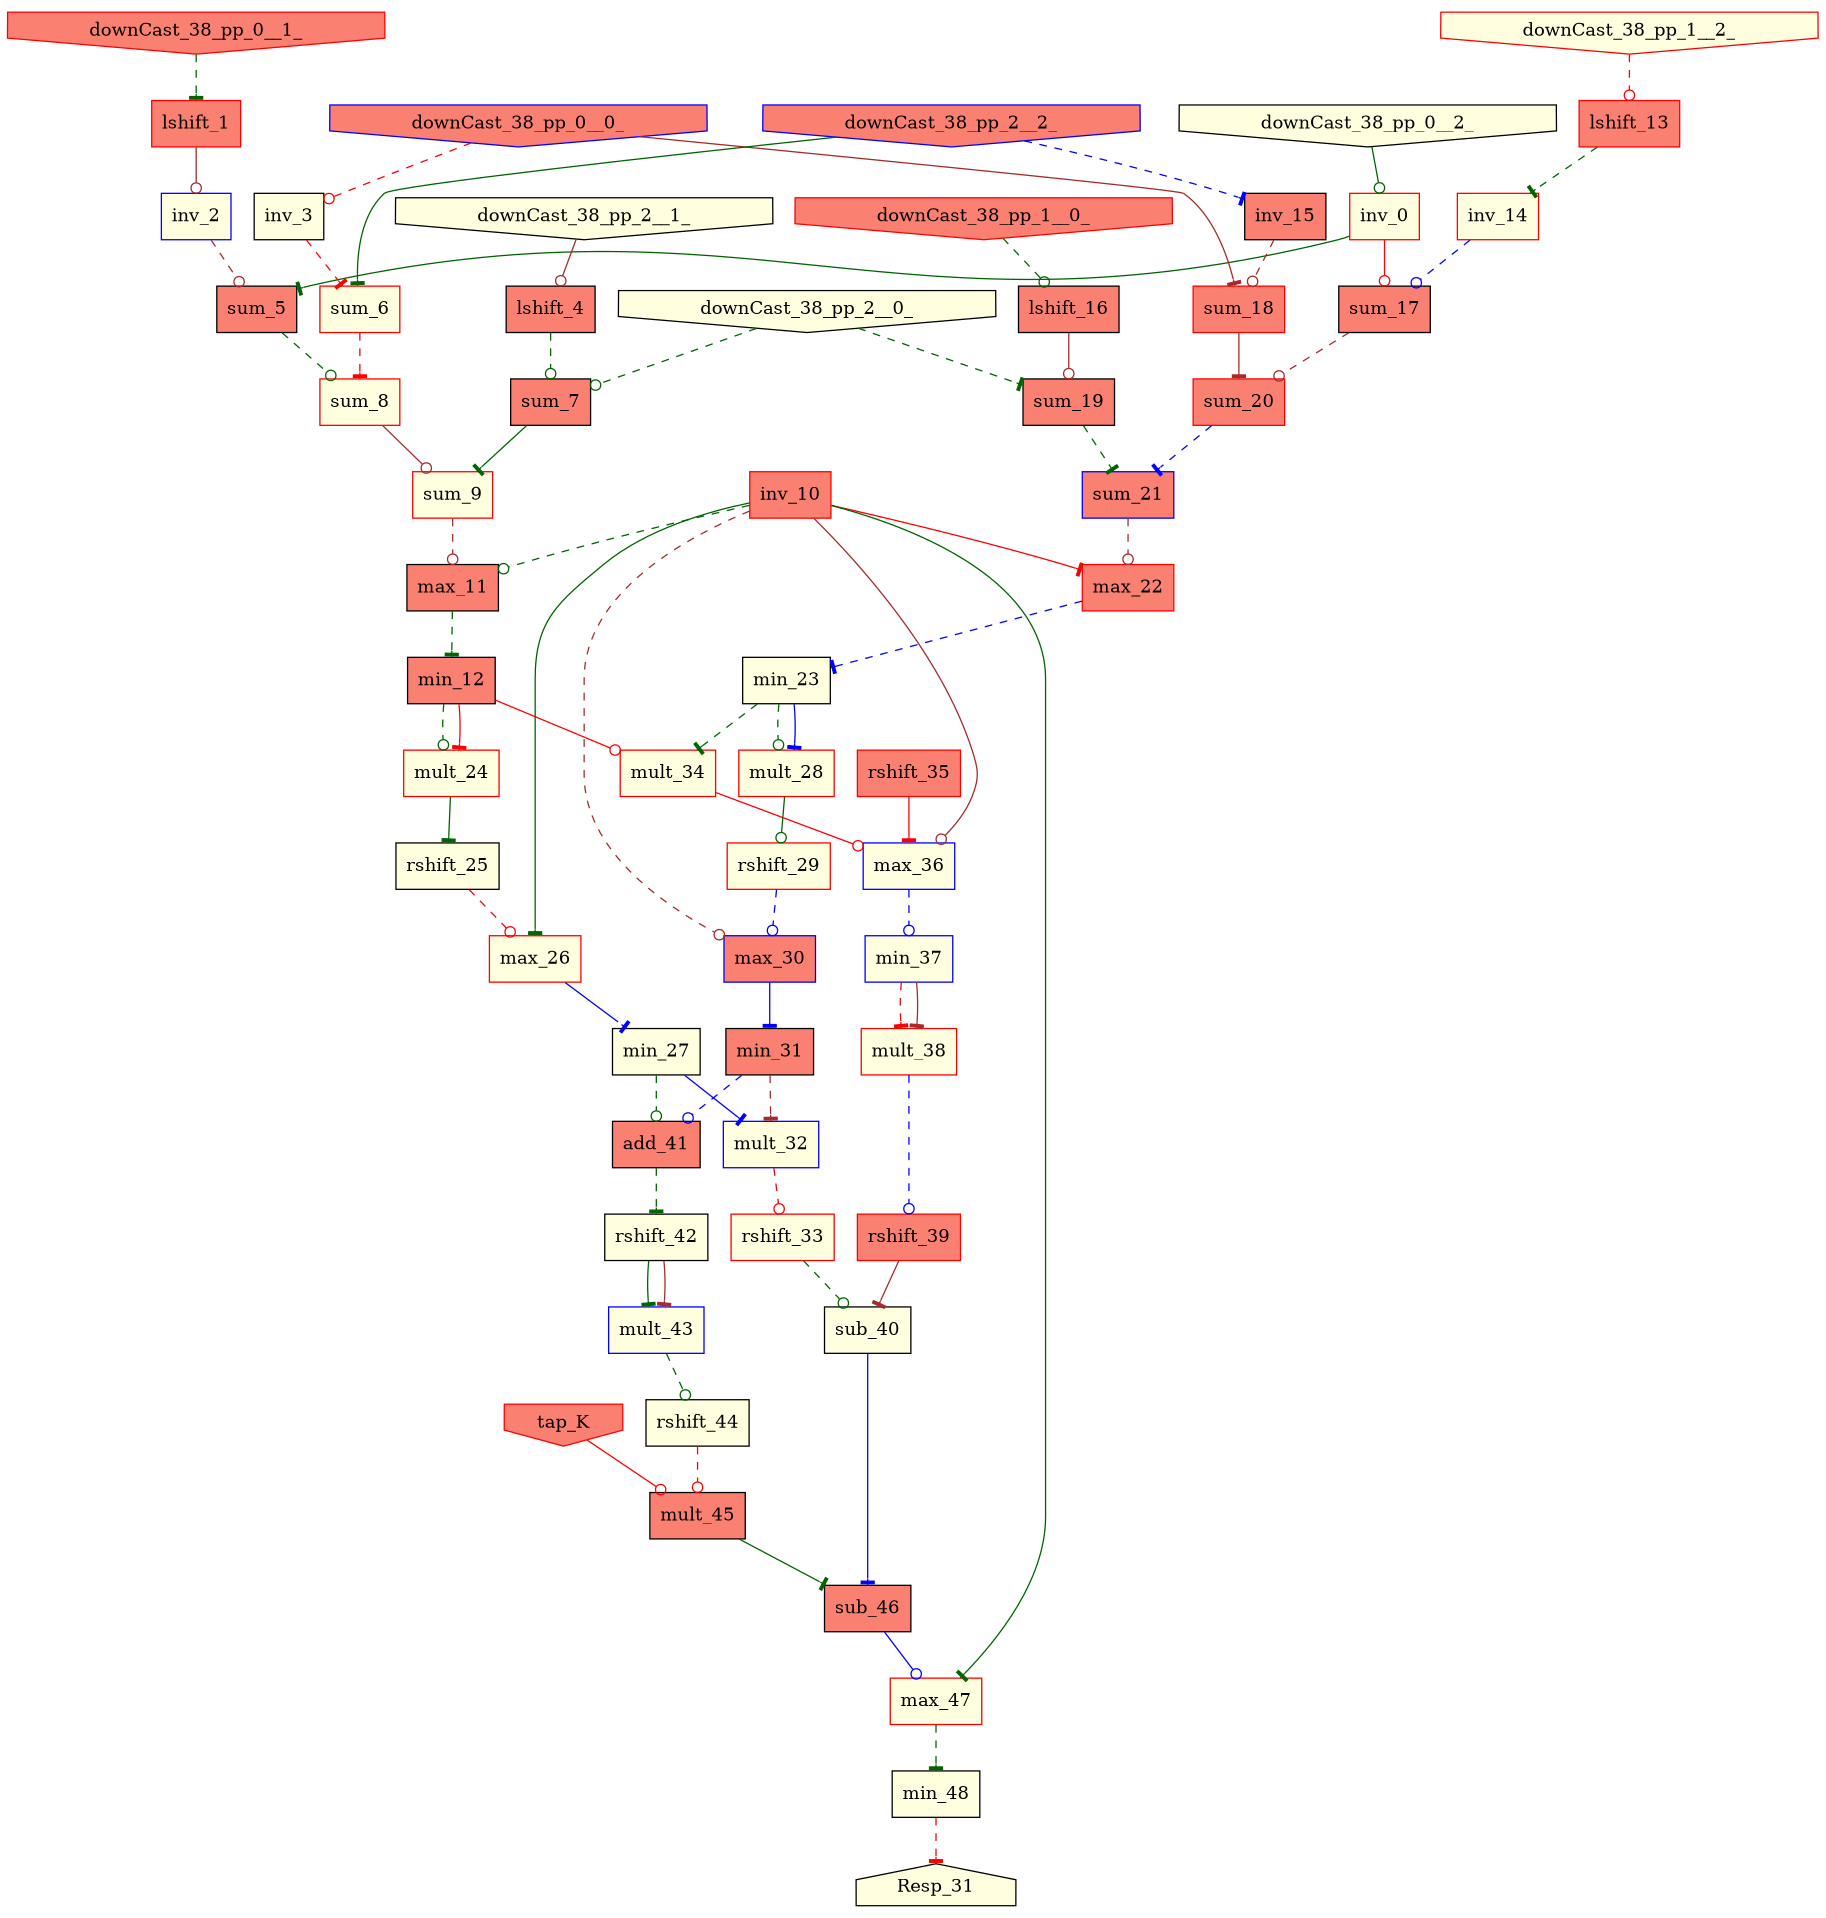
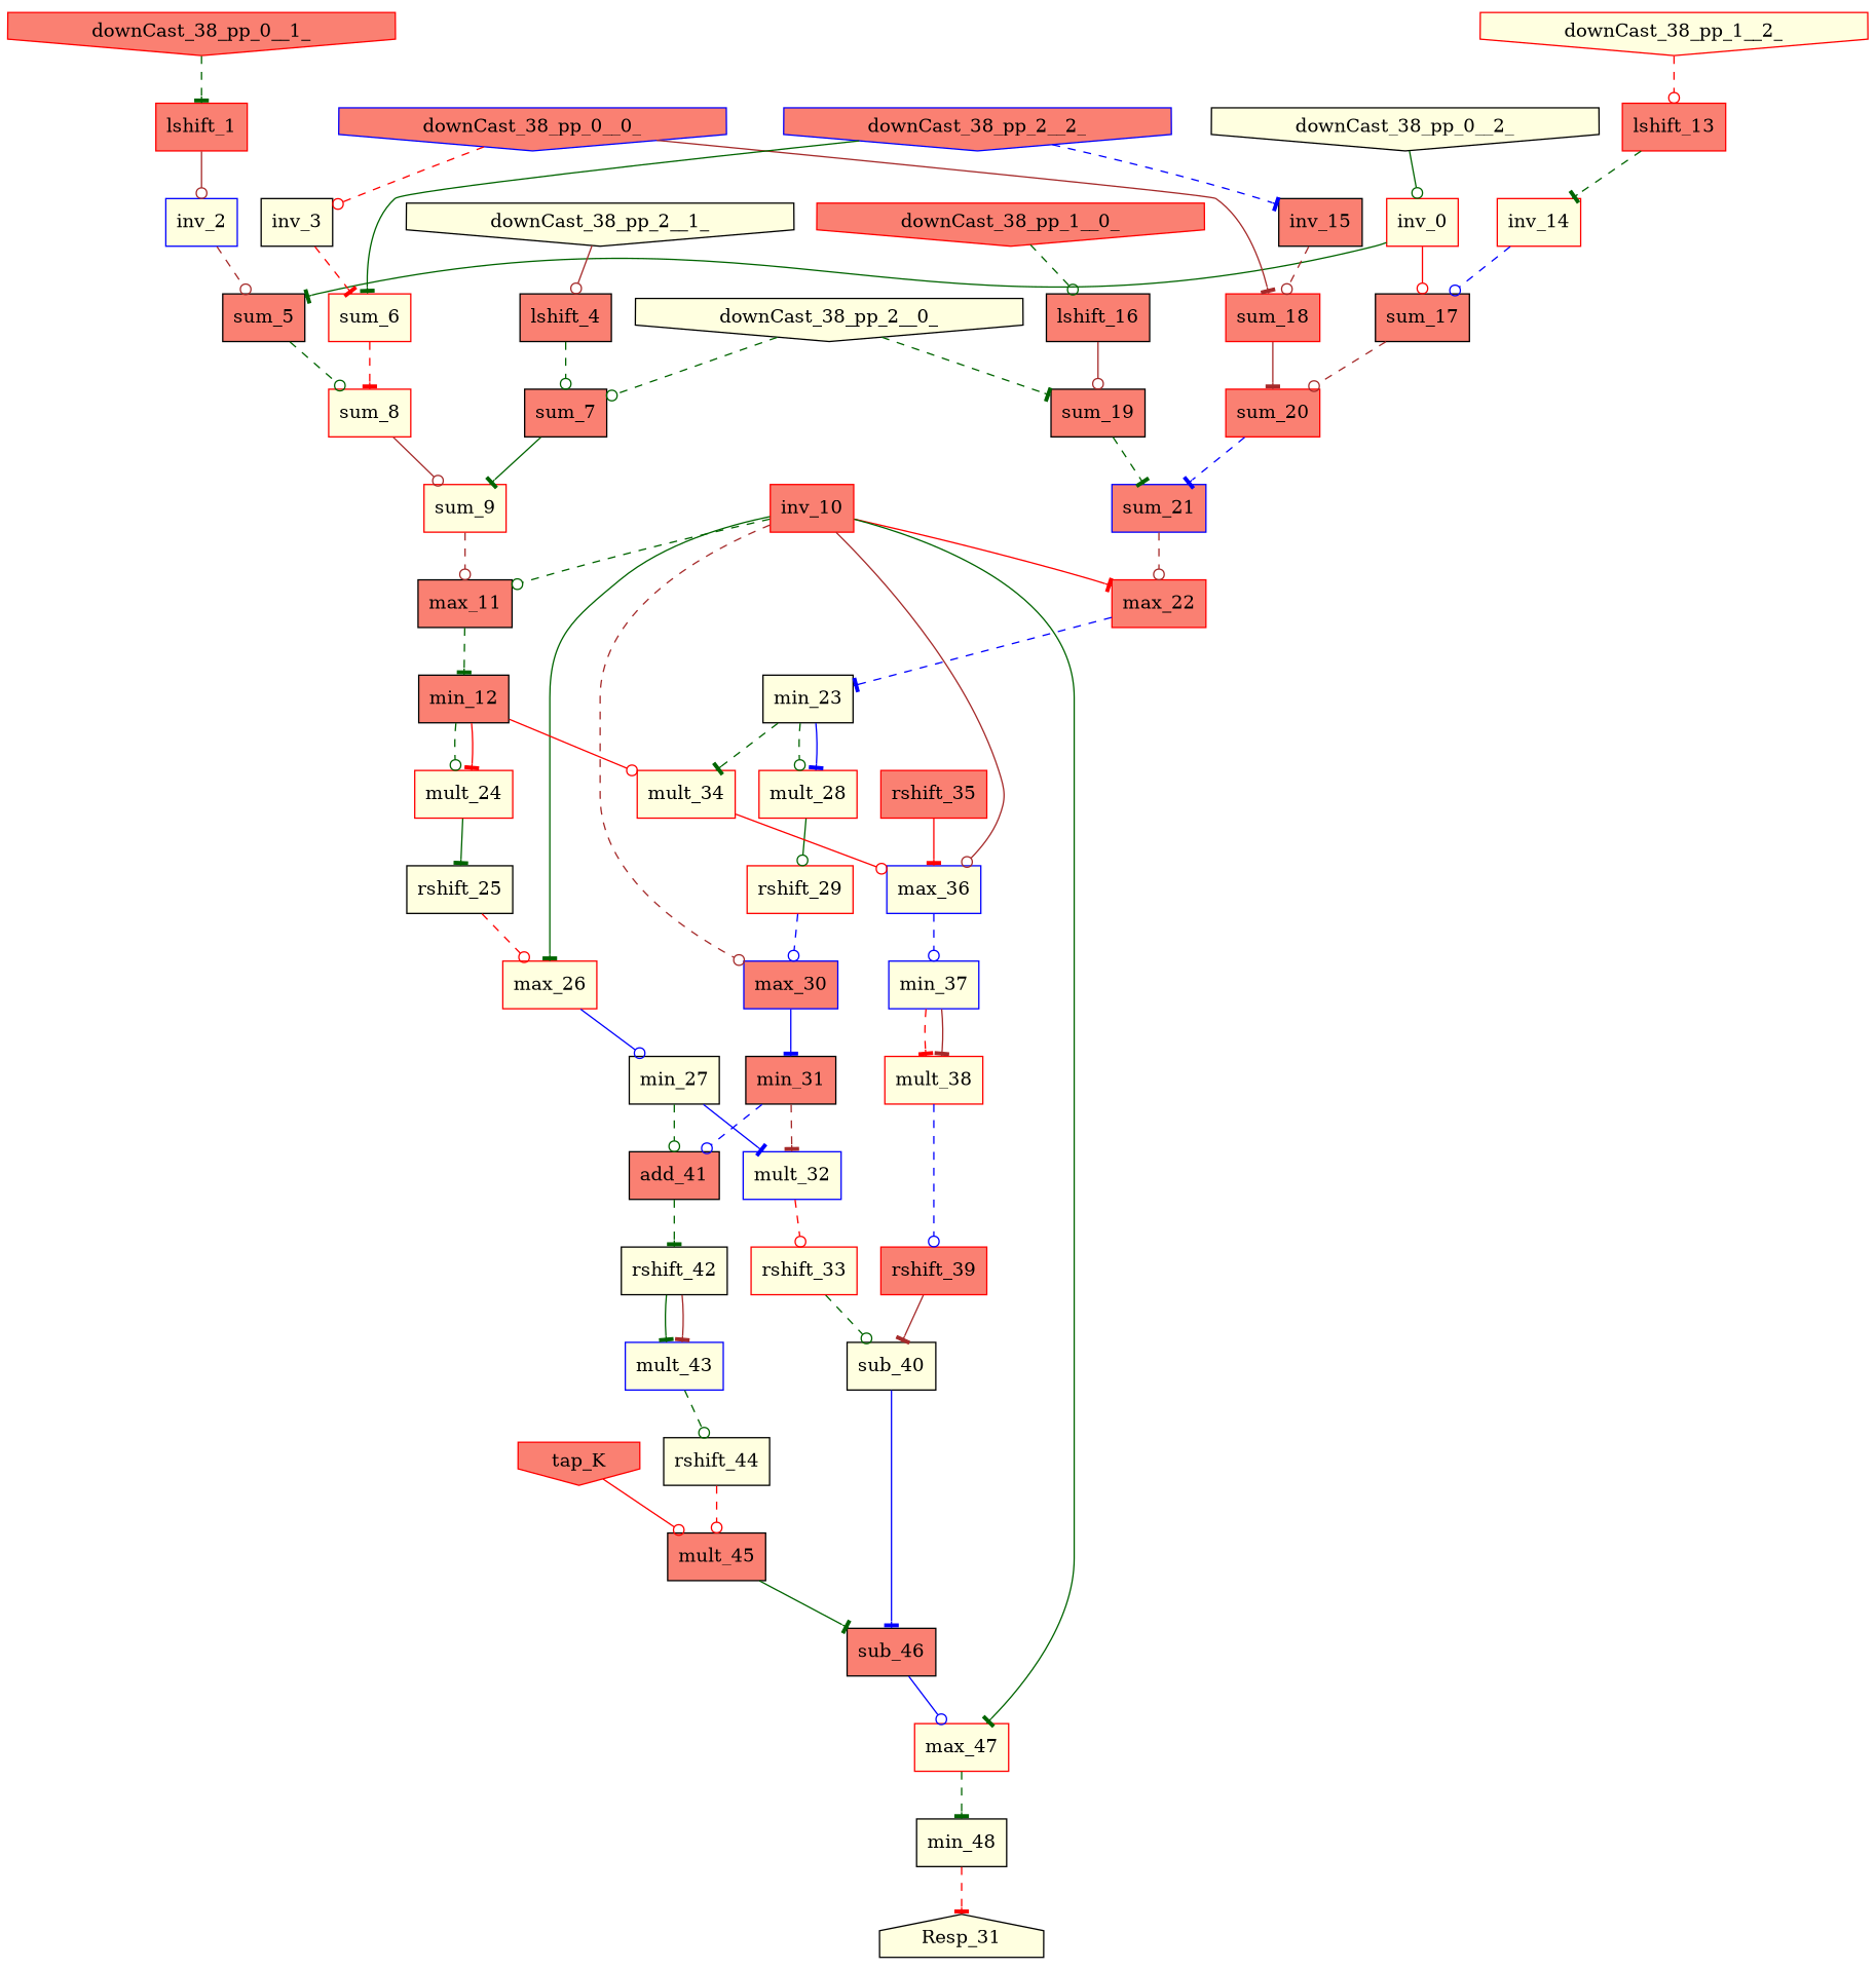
  digraph {
    node [color=red fillcolor=lightyellow shape=box style=filled]
    edge [arrowhead=odot color=darkgreen style=dashed]
    inv_0
    lshift_1 [fillcolor=salmon]
    inv_2 [color=blue]
    inv_3 [color=black]
    lshift_4 [color=black fillcolor=salmon]
    sum_5 [color=black fillcolor=salmon]
    sum_6
    sum_7 [color=black fillcolor=salmon]
    sum_8
    sum_9
    inv_10 [fillcolor=salmon]
    max_11 [color=black fillcolor=salmon]
    min_12 [color=black fillcolor=salmon]
    lshift_13 [fillcolor=salmon]
    inv_14
    inv_15 [color=black fillcolor=salmon]
    lshift_16 [color=black fillcolor=salmon]
    sum_17 [color=black fillcolor=salmon]
    sum_18 [fillcolor=salmon]
    sum_19 [color=black fillcolor=salmon]
    sum_20 [fillcolor=salmon]
    sum_21 [color=blue fillcolor=salmon]
    max_22 [fillcolor=salmon]
    min_23 [color=black]
    mult_24
    rshift_25 [color=black]
    max_26
    min_27 [color=black]
    mult_28
    rshift_29
    max_30 [color=blue fillcolor=salmon]
    min_31 [color=black fillcolor=salmon]
    mult_32 [color=blue]
    rshift_33
    mult_34
    rshift_35 [fillcolor=salmon]
    max_36 [color=blue]
    min_37 [color=blue]
    mult_38
    rshift_39 [fillcolor=salmon]
    sub_40 [color=black]
    add_41 [color=black fillcolor=salmon]
    rshift_42 [color=black]
    mult_43 [color=blue]
    rshift_44 [color=black]
    mult_45 [color=black fillcolor=salmon]
    sub_46 [color=black fillcolor=salmon]
    max_47
    min_48 [color=black]
    downCast_38_pp_1__2_ [shape=invhouse]
    downCast_38_pp_0__0_ [color=blue fillcolor=salmon shape=invhouse]
    tap_K [fillcolor=salmon shape=invhouse]
    downCast_38_pp_0__1_ [fillcolor=salmon shape=invhouse]
    downCast_38_pp_2__2_ [color=blue fillcolor=salmon shape=invhouse]
    downCast_38_pp_2__1_ [color=black shape=invhouse]
    downCast_38_pp_0__2_ [color=black shape=invhouse]
    downCast_38_pp_1__0_ [fillcolor=salmon shape=invhouse]
    downCast_38_pp_2__0_ [color=black shape=invhouse]
    Resp_31 [color=black shape=house]
    subgraph sub_1 {
      inv_0
      lshift_1
      inv_2
      inv_3
      lshift_4
      sum_5
      sum_6
      sum_7
      sum_8
      sum_9
      inv_10
      max_11
      min_12
      lshift_13
      inv_14
      inv_15
      lshift_16
      sum_17
      sum_18
      sum_19
      sum_20
      sum_21
      max_22
      min_23
      mult_24
      rshift_25
      max_26
      min_27
      mult_28
      rshift_29
      max_30
      min_31
      mult_32
      rshift_33
      mult_34
      rshift_35
      max_36
      min_37
      mult_38
      rshift_39
      sub_40
      add_41
      rshift_42
      mult_43
      rshift_44
      mult_45
      sub_46
      max_47
      min_48
      downCast_38_pp_1__2_
      downCast_38_pp_0__0_
      tap_K
      downCast_38_pp_0__1_
      downCast_38_pp_2__2_
      downCast_38_pp_2__1_
      downCast_38_pp_0__2_
      downCast_38_pp_1__0_
      downCast_38_pp_2__0_
      Resp_31
    }
    inv_0 -> sum_5 [arrowhead=tee style=solid]
    inv_0 -> sum_17 [color=red style=solid]
    lshift_1 -> inv_2 [color=brown style=solid]
    inv_2 -> sum_5 [color=brown]
    inv_3 -> sum_6 [arrowhead=tee color=red]
    lshift_4 -> sum_7
    sum_5 -> sum_8
    sum_6 -> sum_8 [arrowhead=tee color=red]
    sum_7 -> sum_9 [arrowhead=tee style=solid]
    sum_8 -> sum_9 [color=brown style=solid]
    sum_9 -> max_11 [color=brown]
    inv_10 -> max_11
    inv_10 -> max_22 [arrowhead=tee color=red style=solid]
    inv_10 -> max_26 [arrowhead=tee style=solid]
    inv_10 -> max_30 [color=brown]
    inv_10 -> max_36 [color=brown style=solid]
    inv_10 -> max_47 [arrowhead=tee style=solid]
    max_11 -> min_12 [arrowhead=tee]
    min_12 -> mult_24
    min_12 -> mult_24 [arrowhead=tee color=red style=solid]
    min_12 -> mult_34 [color=red style=solid]
    lshift_13 -> inv_14 [arrowhead=tee]
    inv_14 -> sum_17 [color=blue]
    inv_15 -> sum_18 [color=brown]
    lshift_16 -> sum_19 [color=brown style=solid]
    sum_17 -> sum_20 [color=brown]
    sum_18 -> sum_20 [arrowhead=tee color=brown style=solid]
    sum_19 -> sum_21 [arrowhead=tee]
    sum_20 -> sum_21 [arrowhead=tee color=blue]
    sum_21 -> max_22 [color=brown]
    max_22 -> min_23 [arrowhead=tee color=blue]
    min_23 -> mult_28
    min_23 -> mult_28 [arrowhead=tee color=blue style=solid]
    min_23 -> mult_34 [arrowhead=tee]
    mult_24 -> rshift_25 [arrowhead=tee style=solid]
    rshift_25 -> max_26 [color=red]
-   max_26 -> min_27 [arrowhead=tee color=blue style=solid]
+   max_26 -> min_27 [color=blue style=solid]
    min_27 -> mult_32 [arrowhead=tee color=blue style=solid]
    min_27 -> add_41
    mult_28 -> rshift_29 [style=solid]
    rshift_29 -> max_30 [color=blue]
    max_30 -> min_31 [arrowhead=tee color=blue style=solid]
    min_31 -> mult_32 [arrowhead=tee color=brown]
    min_31 -> add_41 [color=blue]
    mult_32 -> rshift_33 [color=red]
    rshift_33 -> sub_40
    mult_34 -> max_36 [color=red style=solid]
    rshift_35 -> max_36 [arrowhead=tee color=red style=solid]
    max_36 -> min_37 [color=blue]
    min_37 -> mult_38 [arrowhead=tee color=red]
    min_37 -> mult_38 [arrowhead=tee color=brown style=solid]
    mult_38 -> rshift_39 [color=blue]
    rshift_39 -> sub_40 [arrowhead=tee color=brown style=solid]
    sub_40 -> sub_46 [arrowhead=tee color=blue style=solid]
    add_41 -> rshift_42 [arrowhead=tee]
    rshift_42 -> mult_43 [arrowhead=tee style=solid]
    rshift_42 -> mult_43 [arrowhead=tee color=brown style=solid]
    mult_43 -> rshift_44
    rshift_44 -> mult_45 [color=red]
    mult_45 -> sub_46 [arrowhead=tee style=solid]
    sub_46 -> max_47 [color=blue style=solid]
    max_47 -> min_48 [arrowhead=tee]
    min_48 -> Resp_31 [arrowhead=tee color=red]
    downCast_38_pp_1__2_ -> lshift_13 [color=red]
    downCast_38_pp_0__0_ -> inv_3 [color=red]
    downCast_38_pp_0__0_ -> sum_18 [arrowhead=tee color=brown style=solid]
    tap_K -> mult_45 [color=red style=solid]
    downCast_38_pp_0__1_ -> lshift_1 [arrowhead=tee]
    downCast_38_pp_2__2_ -> sum_6 [arrowhead=tee style=solid]
    downCast_38_pp_2__2_ -> inv_15 [arrowhead=tee color=blue]
    downCast_38_pp_2__1_ -> lshift_4 [color=brown style=solid]
    downCast_38_pp_0__2_ -> inv_0 [style=solid]
    downCast_38_pp_1__0_ -> lshift_16
    downCast_38_pp_2__0_ -> sum_7
    downCast_38_pp_2__0_ -> sum_19 [arrowhead=tee]
  }
